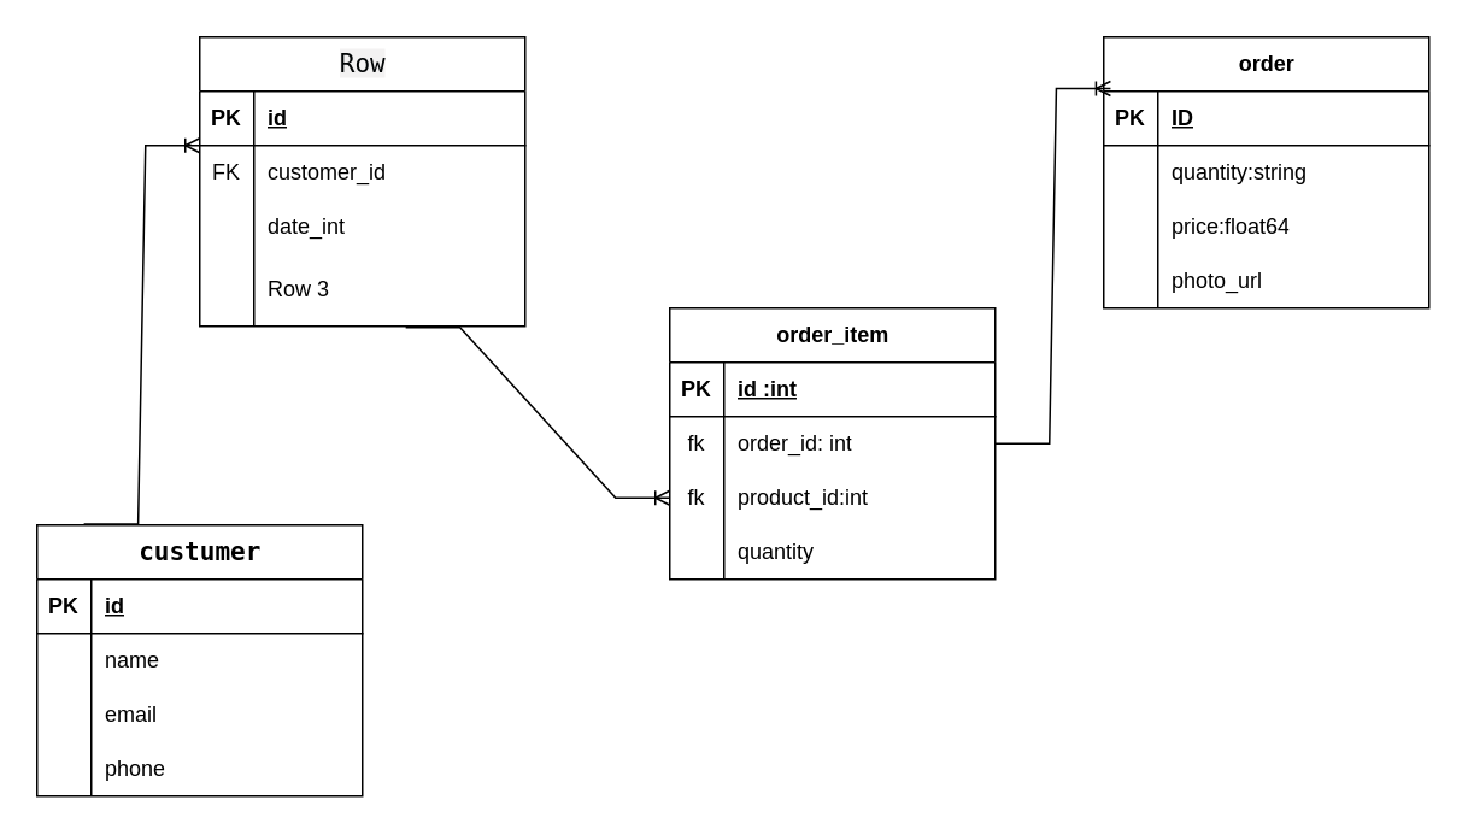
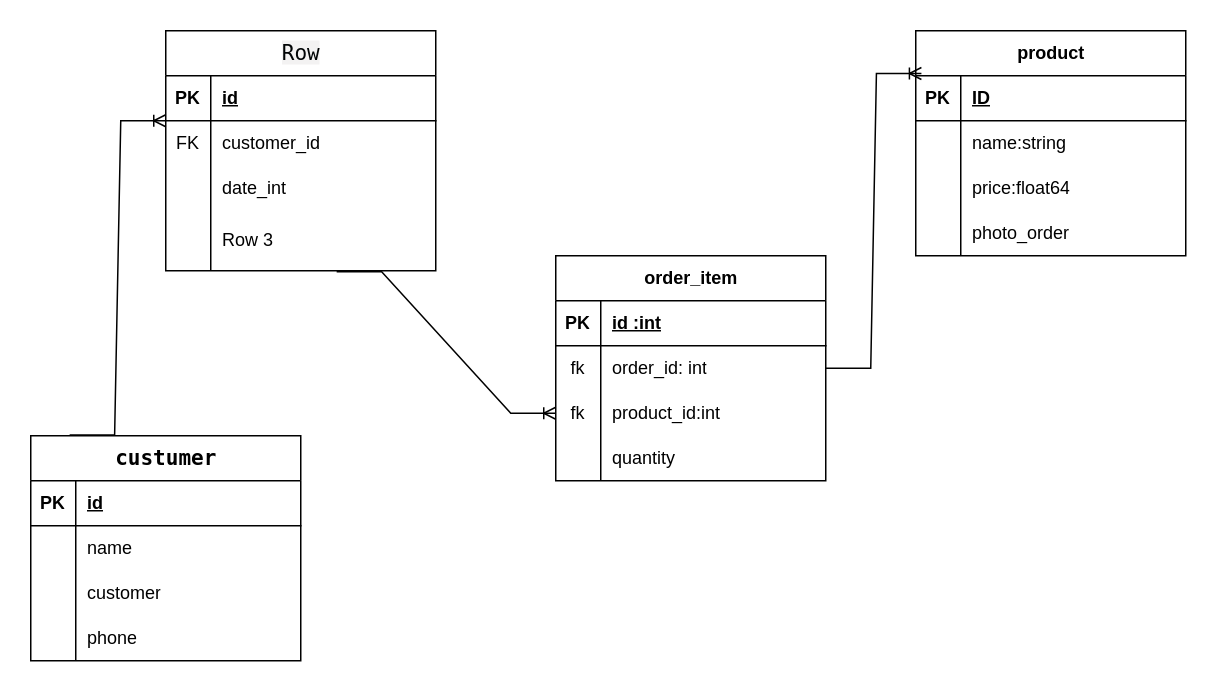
  <mxCell id="0" />
  <mxCell id="1" parent="0" />
  <mxCell id="2" value="&lt;span style=&quot;font-family: &amp;quot;Söhne Mono&amp;quot;, Monaco, &amp;quot;Andale Mono&amp;quot;, &amp;quot;Ubuntu Mono&amp;quot;, monospace; font-size: 14px; font-weight: 400; text-align: left; white-space-collapse: preserve; background-color: rgb(243, 242, 242);&quot;&gt;&lt;font color=&quot;#010405&quot;&gt;Row&lt;/font&gt;&lt;/span&gt;" style="shape=table;startSize=30;container=1;collapsible=1;childLayout=tableLayout;fixedRows=1;rowLines=0;fontStyle=1;align=center;resizeLast=1;html=1;" vertex="1" parent="1"><mxGeometry x="110" y="20" width="180" height="160" as="geometry" /></mxCell>
  <mxCell id="3" value="" style="shape=tableRow;horizontal=0;startSize=0;swimlaneHead=0;swimlaneBody=0;fillColor=none;collapsible=0;dropTarget=0;points=[[0,0.5],[1,0.5]];portConstraint=eastwest;top=0;left=0;right=0;bottom=1;" vertex="1" parent="2"><mxGeometry y="30" width="180" height="30" as="geometry" /></mxCell>
  <mxCell id="4" value="PK" style="shape=partialRectangle;connectable=0;fillColor=none;top=0;left=0;bottom=0;right=0;fontStyle=1;overflow=hidden;whiteSpace=wrap;html=1;" vertex="1" parent="3"><mxGeometry width="30" height="30" as="geometry"><mxRectangle width="30" height="30" as="alternateBounds" /></mxGeometry></mxCell>
  <mxCell id="5" value="id" style="shape=partialRectangle;connectable=0;fillColor=none;top=0;left=0;bottom=0;right=0;align=left;spacingLeft=6;fontStyle=5;overflow=hidden;whiteSpace=wrap;html=1;" vertex="1" parent="3"><mxGeometry x="30" width="150" height="30" as="geometry"><mxRectangle width="150" height="30" as="alternateBounds" /></mxGeometry></mxCell>
  <mxCell id="6" value="" style="shape=tableRow;horizontal=0;startSize=0;swimlaneHead=0;swimlaneBody=0;fillColor=none;collapsible=0;dropTarget=0;points=[[0,0.5],[1,0.5]];portConstraint=eastwest;top=0;left=0;right=0;bottom=0;" vertex="1" parent="2"><mxGeometry y="60" width="180" height="30" as="geometry" /></mxCell>
  <mxCell id="7" value="FK" style="shape=partialRectangle;connectable=0;fillColor=none;top=0;left=0;bottom=0;right=0;editable=1;overflow=hidden;whiteSpace=wrap;html=1;" vertex="1" parent="6"><mxGeometry width="30" height="30" as="geometry"><mxRectangle width="30" height="30" as="alternateBounds" /></mxGeometry></mxCell>
  <mxCell id="8" value="customer_id" style="shape=partialRectangle;connectable=0;fillColor=none;top=0;left=0;bottom=0;right=0;align=left;spacingLeft=6;overflow=hidden;whiteSpace=wrap;html=1;" vertex="1" parent="6"><mxGeometry x="30" width="150" height="30" as="geometry"><mxRectangle width="150" height="30" as="alternateBounds" /></mxGeometry></mxCell>
  <mxCell id="9" value="" style="shape=tableRow;horizontal=0;startSize=0;swimlaneHead=0;swimlaneBody=0;fillColor=none;collapsible=0;dropTarget=0;points=[[0,0.5],[1,0.5]];portConstraint=eastwest;top=0;left=0;right=0;bottom=0;" vertex="1" parent="2"><mxGeometry y="90" width="180" height="30" as="geometry" /></mxCell>
  <mxCell id="10" value="" style="shape=partialRectangle;connectable=0;fillColor=none;top=0;left=0;bottom=0;right=0;editable=1;overflow=hidden;whiteSpace=wrap;html=1;" vertex="1" parent="9"><mxGeometry width="30" height="30" as="geometry"><mxRectangle width="30" height="30" as="alternateBounds" /></mxGeometry></mxCell>
  <mxCell id="11" value="date_int" style="shape=partialRectangle;connectable=0;fillColor=none;top=0;left=0;bottom=0;right=0;align=left;spacingLeft=6;overflow=hidden;whiteSpace=wrap;html=1;" vertex="1" parent="9"><mxGeometry x="30" width="150" height="30" as="geometry"><mxRectangle width="150" height="30" as="alternateBounds" /></mxGeometry></mxCell>
  <mxCell id="12" value="" style="shape=tableRow;horizontal=0;startSize=0;swimlaneHead=0;swimlaneBody=0;fillColor=none;collapsible=0;dropTarget=0;points=[[0,0.5],[1,0.5]];portConstraint=eastwest;top=0;left=0;right=0;bottom=0;" vertex="1" parent="2"><mxGeometry y="120" width="180" height="40" as="geometry" /></mxCell>
  <mxCell id="13" value="" style="shape=partialRectangle;connectable=0;fillColor=none;top=0;left=0;bottom=0;right=0;editable=1;overflow=hidden;whiteSpace=wrap;html=1;" vertex="1" parent="12"><mxGeometry width="30" height="40" as="geometry"><mxRectangle width="30" height="40" as="alternateBounds" /></mxGeometry></mxCell>
  <mxCell id="14" value="Row 3" style="shape=partialRectangle;connectable=0;fillColor=none;top=0;left=0;bottom=0;right=0;align=left;spacingLeft=6;overflow=hidden;whiteSpace=wrap;html=1;" vertex="1" parent="12"><mxGeometry x="30" width="150" height="40" as="geometry"><mxRectangle width="150" height="40" as="alternateBounds" /></mxGeometry></mxCell>
- <mxCell id="15" value="order" style="shape=table;startSize=30;container=1;collapsible=1;childLayout=tableLayout;fixedRows=1;rowLines=0;fontStyle=1;align=center;resizeLast=1;html=1;" vertex="1" parent="1"><mxGeometry x="610" y="20" width="180" height="150" as="geometry" /></mxCell>
+ <mxCell id="15" value="product" style="shape=table;startSize=30;container=1;collapsible=1;childLayout=tableLayout;fixedRows=1;rowLines=0;fontStyle=1;align=center;resizeLast=1;html=1;" vertex="1" parent="1"><mxGeometry x="610" y="20" width="180" height="150" as="geometry" /></mxCell>
  <mxCell id="16" value="" style="shape=tableRow;horizontal=0;startSize=0;swimlaneHead=0;swimlaneBody=0;fillColor=none;collapsible=0;dropTarget=0;points=[[0,0.5],[1,0.5]];portConstraint=eastwest;top=0;left=0;right=0;bottom=1;" vertex="1" parent="15"><mxGeometry y="30" width="180" height="30" as="geometry" /></mxCell>
  <mxCell id="17" value="PK" style="shape=partialRectangle;connectable=0;fillColor=none;top=0;left=0;bottom=0;right=0;fontStyle=1;overflow=hidden;whiteSpace=wrap;html=1;" vertex="1" parent="16"><mxGeometry width="30" height="30" as="geometry"><mxRectangle width="30" height="30" as="alternateBounds" /></mxGeometry></mxCell>
  <mxCell id="18" value="ID" style="shape=partialRectangle;connectable=0;fillColor=none;top=0;left=0;bottom=0;right=0;align=left;spacingLeft=6;fontStyle=5;overflow=hidden;whiteSpace=wrap;html=1;" vertex="1" parent="16"><mxGeometry x="30" width="150" height="30" as="geometry"><mxRectangle width="150" height="30" as="alternateBounds" /></mxGeometry></mxCell>
  <mxCell id="19" value="" style="shape=tableRow;horizontal=0;startSize=0;swimlaneHead=0;swimlaneBody=0;fillColor=none;collapsible=0;dropTarget=0;points=[[0,0.5],[1,0.5]];portConstraint=eastwest;top=0;left=0;right=0;bottom=0;" vertex="1" parent="15"><mxGeometry y="60" width="180" height="30" as="geometry" /></mxCell>
  <mxCell id="20" value="" style="shape=partialRectangle;connectable=0;fillColor=none;top=0;left=0;bottom=0;right=0;editable=1;overflow=hidden;whiteSpace=wrap;html=1;" vertex="1" parent="19"><mxGeometry width="30" height="30" as="geometry"><mxRectangle width="30" height="30" as="alternateBounds" /></mxGeometry></mxCell>
- <mxCell id="21" value="quantity:string" style="shape=partialRectangle;connectable=0;fillColor=none;top=0;left=0;bottom=0;right=0;align=left;spacingLeft=6;overflow=hidden;whiteSpace=wrap;html=1;" vertex="1" parent="19"><mxGeometry x="30" width="150" height="30" as="geometry"><mxRectangle width="150" height="30" as="alternateBounds" /></mxGeometry></mxCell>
+ <mxCell id="21" value="name:string" style="shape=partialRectangle;connectable=0;fillColor=none;top=0;left=0;bottom=0;right=0;align=left;spacingLeft=6;overflow=hidden;whiteSpace=wrap;html=1;" vertex="1" parent="19"><mxGeometry x="30" width="150" height="30" as="geometry"><mxRectangle width="150" height="30" as="alternateBounds" /></mxGeometry></mxCell>
  <mxCell id="22" value="" style="shape=tableRow;horizontal=0;startSize=0;swimlaneHead=0;swimlaneBody=0;fillColor=none;collapsible=0;dropTarget=0;points=[[0,0.5],[1,0.5]];portConstraint=eastwest;top=0;left=0;right=0;bottom=0;" vertex="1" parent="15"><mxGeometry y="90" width="180" height="30" as="geometry" /></mxCell>
  <mxCell id="23" value="" style="shape=partialRectangle;connectable=0;fillColor=none;top=0;left=0;bottom=0;right=0;editable=1;overflow=hidden;whiteSpace=wrap;html=1;" vertex="1" parent="22"><mxGeometry width="30" height="30" as="geometry"><mxRectangle width="30" height="30" as="alternateBounds" /></mxGeometry></mxCell>
  <mxCell id="24" value="price:float64" style="shape=partialRectangle;connectable=0;fillColor=none;top=0;left=0;bottom=0;right=0;align=left;spacingLeft=6;overflow=hidden;whiteSpace=wrap;html=1;" vertex="1" parent="22"><mxGeometry x="30" width="150" height="30" as="geometry"><mxRectangle width="150" height="30" as="alternateBounds" /></mxGeometry></mxCell>
  <mxCell id="25" value="" style="shape=tableRow;horizontal=0;startSize=0;swimlaneHead=0;swimlaneBody=0;fillColor=none;collapsible=0;dropTarget=0;points=[[0,0.5],[1,0.5]];portConstraint=eastwest;top=0;left=0;right=0;bottom=0;" vertex="1" parent="15"><mxGeometry y="120" width="180" height="30" as="geometry" /></mxCell>
  <mxCell id="26" value="" style="shape=partialRectangle;connectable=0;fillColor=none;top=0;left=0;bottom=0;right=0;editable=1;overflow=hidden;whiteSpace=wrap;html=1;" vertex="1" parent="25"><mxGeometry width="30" height="30" as="geometry"><mxRectangle width="30" height="30" as="alternateBounds" /></mxGeometry></mxCell>
- <mxCell id="27" value="photo_url" style="shape=partialRectangle;connectable=0;fillColor=none;top=0;left=0;bottom=0;right=0;align=left;spacingLeft=6;overflow=hidden;whiteSpace=wrap;html=1;" vertex="1" parent="25"><mxGeometry x="30" width="150" height="30" as="geometry"><mxRectangle width="150" height="30" as="alternateBounds" /></mxGeometry></mxCell>
+ <mxCell id="27" value="photo_order" style="shape=partialRectangle;connectable=0;fillColor=none;top=0;left=0;bottom=0;right=0;align=left;spacingLeft=6;overflow=hidden;whiteSpace=wrap;html=1;" vertex="1" parent="25"><mxGeometry x="30" width="150" height="30" as="geometry"><mxRectangle width="150" height="30" as="alternateBounds" /></mxGeometry></mxCell>
  <mxCell id="28" value="order_item" style="shape=table;startSize=30;container=1;collapsible=1;childLayout=tableLayout;fixedRows=1;rowLines=0;fontStyle=1;align=center;resizeLast=1;html=1;" vertex="1" parent="1"><mxGeometry x="370" y="170" width="180" height="150" as="geometry" /></mxCell>
  <mxCell id="29" value="" style="shape=tableRow;horizontal=0;startSize=0;swimlaneHead=0;swimlaneBody=0;fillColor=none;collapsible=0;dropTarget=0;points=[[0,0.5],[1,0.5]];portConstraint=eastwest;top=0;left=0;right=0;bottom=1;" vertex="1" parent="28"><mxGeometry y="30" width="180" height="30" as="geometry" /></mxCell>
  <mxCell id="30" value="PK" style="shape=partialRectangle;connectable=0;fillColor=none;top=0;left=0;bottom=0;right=0;fontStyle=1;overflow=hidden;whiteSpace=wrap;html=1;" vertex="1" parent="29"><mxGeometry width="30" height="30" as="geometry"><mxRectangle width="30" height="30" as="alternateBounds" /></mxGeometry></mxCell>
  <mxCell id="31" value="id :int" style="shape=partialRectangle;connectable=0;fillColor=none;top=0;left=0;bottom=0;right=0;align=left;spacingLeft=6;fontStyle=5;overflow=hidden;whiteSpace=wrap;html=1;" vertex="1" parent="29"><mxGeometry x="30" width="150" height="30" as="geometry"><mxRectangle width="150" height="30" as="alternateBounds" /></mxGeometry></mxCell>
  <mxCell id="32" value="" style="shape=tableRow;horizontal=0;startSize=0;swimlaneHead=0;swimlaneBody=0;fillColor=none;collapsible=0;dropTarget=0;points=[[0,0.5],[1,0.5]];portConstraint=eastwest;top=0;left=0;right=0;bottom=0;" vertex="1" parent="28"><mxGeometry y="60" width="180" height="30" as="geometry" /></mxCell>
  <mxCell id="33" value="fk" style="shape=partialRectangle;connectable=0;fillColor=none;top=0;left=0;bottom=0;right=0;editable=1;overflow=hidden;whiteSpace=wrap;html=1;" vertex="1" parent="32"><mxGeometry width="30" height="30" as="geometry"><mxRectangle width="30" height="30" as="alternateBounds" /></mxGeometry></mxCell>
  <mxCell id="34" value="order_id: int" style="shape=partialRectangle;connectable=0;fillColor=none;top=0;left=0;bottom=0;right=0;align=left;spacingLeft=6;overflow=hidden;whiteSpace=wrap;html=1;" vertex="1" parent="32"><mxGeometry x="30" width="150" height="30" as="geometry"><mxRectangle width="150" height="30" as="alternateBounds" /></mxGeometry></mxCell>
  <mxCell id="35" value="" style="shape=tableRow;horizontal=0;startSize=0;swimlaneHead=0;swimlaneBody=0;fillColor=none;collapsible=0;dropTarget=0;points=[[0,0.5],[1,0.5]];portConstraint=eastwest;top=0;left=0;right=0;bottom=0;" vertex="1" parent="28"><mxGeometry y="90" width="180" height="30" as="geometry" /></mxCell>
  <mxCell id="36" value="fk" style="shape=partialRectangle;connectable=0;fillColor=none;top=0;left=0;bottom=0;right=0;editable=1;overflow=hidden;whiteSpace=wrap;html=1;" vertex="1" parent="35"><mxGeometry width="30" height="30" as="geometry"><mxRectangle width="30" height="30" as="alternateBounds" /></mxGeometry></mxCell>
  <mxCell id="37" value="product_id:int" style="shape=partialRectangle;connectable=0;fillColor=none;top=0;left=0;bottom=0;right=0;align=left;spacingLeft=6;overflow=hidden;whiteSpace=wrap;html=1;" vertex="1" parent="35"><mxGeometry x="30" width="150" height="30" as="geometry"><mxRectangle width="150" height="30" as="alternateBounds" /></mxGeometry></mxCell>
  <mxCell id="38" value="" style="shape=tableRow;horizontal=0;startSize=0;swimlaneHead=0;swimlaneBody=0;fillColor=none;collapsible=0;dropTarget=0;points=[[0,0.5],[1,0.5]];portConstraint=eastwest;top=0;left=0;right=0;bottom=0;" vertex="1" parent="28"><mxGeometry y="120" width="180" height="30" as="geometry" /></mxCell>
  <mxCell id="39" value="" style="shape=partialRectangle;connectable=0;fillColor=none;top=0;left=0;bottom=0;right=0;editable=1;overflow=hidden;whiteSpace=wrap;html=1;" vertex="1" parent="38"><mxGeometry width="30" height="30" as="geometry"><mxRectangle width="30" height="30" as="alternateBounds" /></mxGeometry></mxCell>
  <mxCell id="40" value="quantity" style="shape=partialRectangle;connectable=0;fillColor=none;top=0;left=0;bottom=0;right=0;align=left;spacingLeft=6;overflow=hidden;whiteSpace=wrap;html=1;" vertex="1" parent="38"><mxGeometry x="30" width="150" height="30" as="geometry"><mxRectangle width="150" height="30" as="alternateBounds" /></mxGeometry></mxCell>
  <mxCell id="41" value="&lt;span style=&quot;font-family: &amp;quot;Söhne Mono&amp;quot;, Monaco, &amp;quot;Andale Mono&amp;quot;, &amp;quot;Ubuntu Mono&amp;quot;, monospace; font-size: 14px; text-align: left; white-space-collapse: preserve;&quot;&gt;&lt;font&gt;custumer&lt;/font&gt;&lt;/span&gt;" style="shape=table;startSize=30;container=1;collapsible=1;childLayout=tableLayout;fixedRows=1;rowLines=0;fontStyle=1;align=center;resizeLast=1;html=1;fontColor=default;labelBackgroundColor=default;" vertex="1" parent="1"><mxGeometry x="20" y="290" width="180" height="150" as="geometry" /></mxCell>
  <mxCell id="42" value="" style="shape=tableRow;horizontal=0;startSize=0;swimlaneHead=0;swimlaneBody=0;fillColor=none;collapsible=0;dropTarget=0;points=[[0,0.5],[1,0.5]];portConstraint=eastwest;top=0;left=0;right=0;bottom=1;" vertex="1" parent="41"><mxGeometry y="30" width="180" height="30" as="geometry" /></mxCell>
  <mxCell id="43" value="PK" style="shape=partialRectangle;connectable=0;fillColor=none;top=0;left=0;bottom=0;right=0;fontStyle=1;overflow=hidden;whiteSpace=wrap;html=1;" vertex="1" parent="42"><mxGeometry width="30" height="30" as="geometry"><mxRectangle width="30" height="30" as="alternateBounds" /></mxGeometry></mxCell>
  <mxCell id="44" value="id" style="shape=partialRectangle;connectable=0;fillColor=none;top=0;left=0;bottom=0;right=0;align=left;spacingLeft=6;fontStyle=5;overflow=hidden;whiteSpace=wrap;html=1;" vertex="1" parent="42"><mxGeometry x="30" width="150" height="30" as="geometry"><mxRectangle width="150" height="30" as="alternateBounds" /></mxGeometry></mxCell>
  <mxCell id="45" value="" style="shape=tableRow;horizontal=0;startSize=0;swimlaneHead=0;swimlaneBody=0;fillColor=none;collapsible=0;dropTarget=0;points=[[0,0.5],[1,0.5]];portConstraint=eastwest;top=0;left=0;right=0;bottom=0;" vertex="1" parent="41"><mxGeometry y="60" width="180" height="30" as="geometry" /></mxCell>
  <mxCell id="46" value="" style="shape=partialRectangle;connectable=0;fillColor=none;top=0;left=0;bottom=0;right=0;editable=1;overflow=hidden;whiteSpace=wrap;html=1;" vertex="1" parent="45"><mxGeometry width="30" height="30" as="geometry"><mxRectangle width="30" height="30" as="alternateBounds" /></mxGeometry></mxCell>
  <mxCell id="47" value="name" style="shape=partialRectangle;connectable=0;fillColor=none;top=0;left=0;bottom=0;right=0;align=left;spacingLeft=6;overflow=hidden;whiteSpace=wrap;html=1;" vertex="1" parent="45"><mxGeometry x="30" width="150" height="30" as="geometry"><mxRectangle width="150" height="30" as="alternateBounds" /></mxGeometry></mxCell>
  <mxCell id="48" value="" style="shape=tableRow;horizontal=0;startSize=0;swimlaneHead=0;swimlaneBody=0;fillColor=none;collapsible=0;dropTarget=0;points=[[0,0.5],[1,0.5]];portConstraint=eastwest;top=0;left=0;right=0;bottom=0;" vertex="1" parent="41"><mxGeometry y="90" width="180" height="30" as="geometry" /></mxCell>
  <mxCell id="49" value="" style="shape=partialRectangle;connectable=0;fillColor=none;top=0;left=0;bottom=0;right=0;editable=1;overflow=hidden;whiteSpace=wrap;html=1;" vertex="1" parent="48"><mxGeometry width="30" height="30" as="geometry"><mxRectangle width="30" height="30" as="alternateBounds" /></mxGeometry></mxCell>
- <mxCell id="50" value="email" style="shape=partialRectangle;connectable=0;fillColor=none;top=0;left=0;bottom=0;right=0;align=left;spacingLeft=6;overflow=hidden;whiteSpace=wrap;html=1;" vertex="1" parent="48"><mxGeometry x="30" width="150" height="30" as="geometry"><mxRectangle width="150" height="30" as="alternateBounds" /></mxGeometry></mxCell>
+ <mxCell id="50" value="customer" style="shape=partialRectangle;connectable=0;fillColor=none;top=0;left=0;bottom=0;right=0;align=left;spacingLeft=6;overflow=hidden;whiteSpace=wrap;html=1;" vertex="1" parent="48"><mxGeometry x="30" width="150" height="30" as="geometry"><mxRectangle width="150" height="30" as="alternateBounds" /></mxGeometry></mxCell>
  <mxCell id="51" value="" style="shape=tableRow;horizontal=0;startSize=0;swimlaneHead=0;swimlaneBody=0;fillColor=none;collapsible=0;dropTarget=0;points=[[0,0.5],[1,0.5]];portConstraint=eastwest;top=0;left=0;right=0;bottom=0;" vertex="1" parent="41"><mxGeometry y="120" width="180" height="30" as="geometry" /></mxCell>
  <mxCell id="52" value="" style="shape=partialRectangle;connectable=0;fillColor=none;top=0;left=0;bottom=0;right=0;editable=1;overflow=hidden;whiteSpace=wrap;html=1;" vertex="1" parent="51"><mxGeometry width="30" height="30" as="geometry"><mxRectangle width="30" height="30" as="alternateBounds" /></mxGeometry></mxCell>
  <mxCell id="53" value="phone" style="shape=partialRectangle;connectable=0;fillColor=none;top=0;left=0;bottom=0;right=0;align=left;spacingLeft=6;overflow=hidden;whiteSpace=wrap;html=1;" vertex="1" parent="51"><mxGeometry x="30" width="150" height="30" as="geometry"><mxRectangle width="150" height="30" as="alternateBounds" /></mxGeometry></mxCell>
  <mxCell id="54" value="" style="edgeStyle=entityRelationEdgeStyle;fontSize=12;html=1;endArrow=ERoneToMany;rounded=0;exitX=0.633;exitY=1.017;exitDx=0;exitDy=0;exitPerimeter=0;entryX=0;entryY=0.5;entryDx=0;entryDy=0;" edge="1" parent="1" source="12" target="35"><mxGeometry width="100" height="100" relative="1" as="geometry"><mxPoint x="350" y="290" as="sourcePoint" /><mxPoint x="110" y="320" as="targetPoint" /><Array as="points"><mxPoint x="330" y="310" /></Array></mxGeometry></mxCell>
  <mxCell id="55" value="" style="edgeStyle=entityRelationEdgeStyle;fontSize=12;html=1;endArrow=ERoneToMany;rounded=0;exitX=0.144;exitY=-0.003;exitDx=0;exitDy=0;exitPerimeter=0;" edge="1" parent="1" source="41"><mxGeometry width="100" height="100" relative="1" as="geometry"><mxPoint x="210" y="375" as="sourcePoint" /><mxPoint x="110" y="80" as="targetPoint" /></mxGeometry></mxCell>
  <mxCell id="56" value="" style="edgeStyle=entityRelationEdgeStyle;fontSize=12;html=1;endArrow=ERoneToMany;rounded=0;entryX=0.021;entryY=-0.051;entryDx=0;entryDy=0;entryPerimeter=0;" edge="1" parent="1" source="28" target="16"><mxGeometry width="100" height="100" relative="1" as="geometry"><mxPoint x="630" y="240" as="sourcePoint" /><mxPoint x="610" y="50" as="targetPoint" /></mxGeometry></mxCell>
